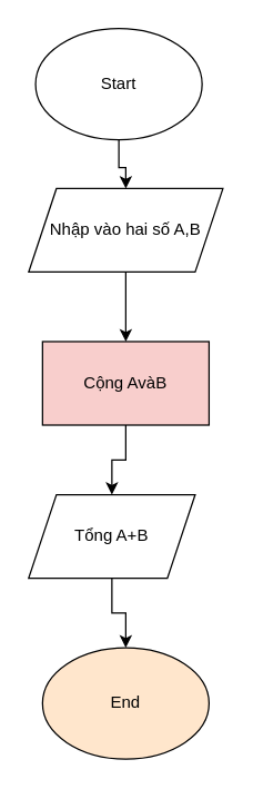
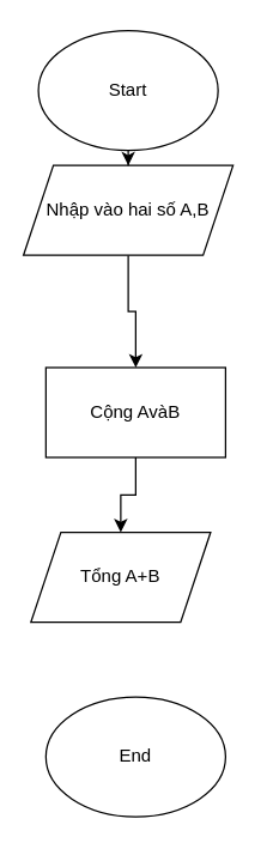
  <mxCell id="0" />
  <mxCell id="1" parent="0" />
  <mxCell id="2" value="" style="edgeStyle=orthogonalEdgeStyle;rounded=0;orthogonalLoop=1;jettySize=auto;html=1;" edge="1" parent="1" source="3" target="5"><mxGeometry relative="1" as="geometry" /></mxCell>
  <mxCell id="3" value="Start" style="ellipse;whiteSpace=wrap;html=1;" vertex="1" parent="1"><mxGeometry x="25" y="20" width="120" height="80" as="geometry" /></mxCell>
  <mxCell id="4" value="" style="edgeStyle=orthogonalEdgeStyle;rounded=0;orthogonalLoop=1;jettySize=auto;html=1;" edge="1" parent="1" source="5" target="7"><mxGeometry relative="1" as="geometry" /></mxCell>
- <mxCell id="5" value="Nhập vào hai số A,B" style="shape=parallelogram;perimeter=parallelogramPerimeter;whiteSpace=wrap;html=1;fixedSize=1;" vertex="1" parent="1"><mxGeometry x="20" y="135" width="140" height="60" as="geometry" /></mxCell>
+ <mxCell id="5" value="Nhập vào hai số A,B" style="shape=parallelogram;perimeter=parallelogramPerimeter;whiteSpace=wrap;html=1;fixedSize=1;" vertex="1" parent="1"><mxGeometry x="15" y="110" width="140" height="60" as="geometry" /></mxCell>
  <mxCell id="6" value="" style="edgeStyle=orthogonalEdgeStyle;rounded=0;orthogonalLoop=1;jettySize=auto;html=1;" edge="1" parent="1" source="7" target="9"><mxGeometry relative="1" as="geometry" /></mxCell>
- <mxCell id="7" value="Cộng AvàB" style="whiteSpace=wrap;html=1;fillColor=#f8cecc;" vertex="1" parent="1"><mxGeometry x="30" y="245" width="120" height="60" as="geometry" /></mxCell>
- <mxCell id="8" value="" style="edgeStyle=orthogonalEdgeStyle;rounded=0;orthogonalLoop=1;jettySize=auto;html=1;" edge="1" parent="1" source="9" target="10"><mxGeometry relative="1" as="geometry" /></mxCell>
+ <mxCell id="7" value="Cộng AvàB" style="whiteSpace=wrap;html=1;" vertex="1" parent="1"><mxGeometry x="30" y="245" width="120" height="60" as="geometry" /></mxCell>
  <mxCell id="9" value="Tổng A+B" style="shape=parallelogram;perimeter=parallelogramPerimeter;whiteSpace=wrap;html=1;fixedSize=1;" vertex="1" parent="1"><mxGeometry x="20" y="355" width="120" height="60" as="geometry" /></mxCell>
- <mxCell id="10" value="End" style="ellipse;whiteSpace=wrap;html=1;fillColor=#ffe6cc;" vertex="1" parent="1"><mxGeometry x="30" y="465" width="120" height="80" as="geometry" /></mxCell>
+ <mxCell id="10" value="End" style="ellipse;whiteSpace=wrap;html=1;" vertex="1" parent="1"><mxGeometry x="30" y="465" width="120" height="80" as="geometry" /></mxCell>
